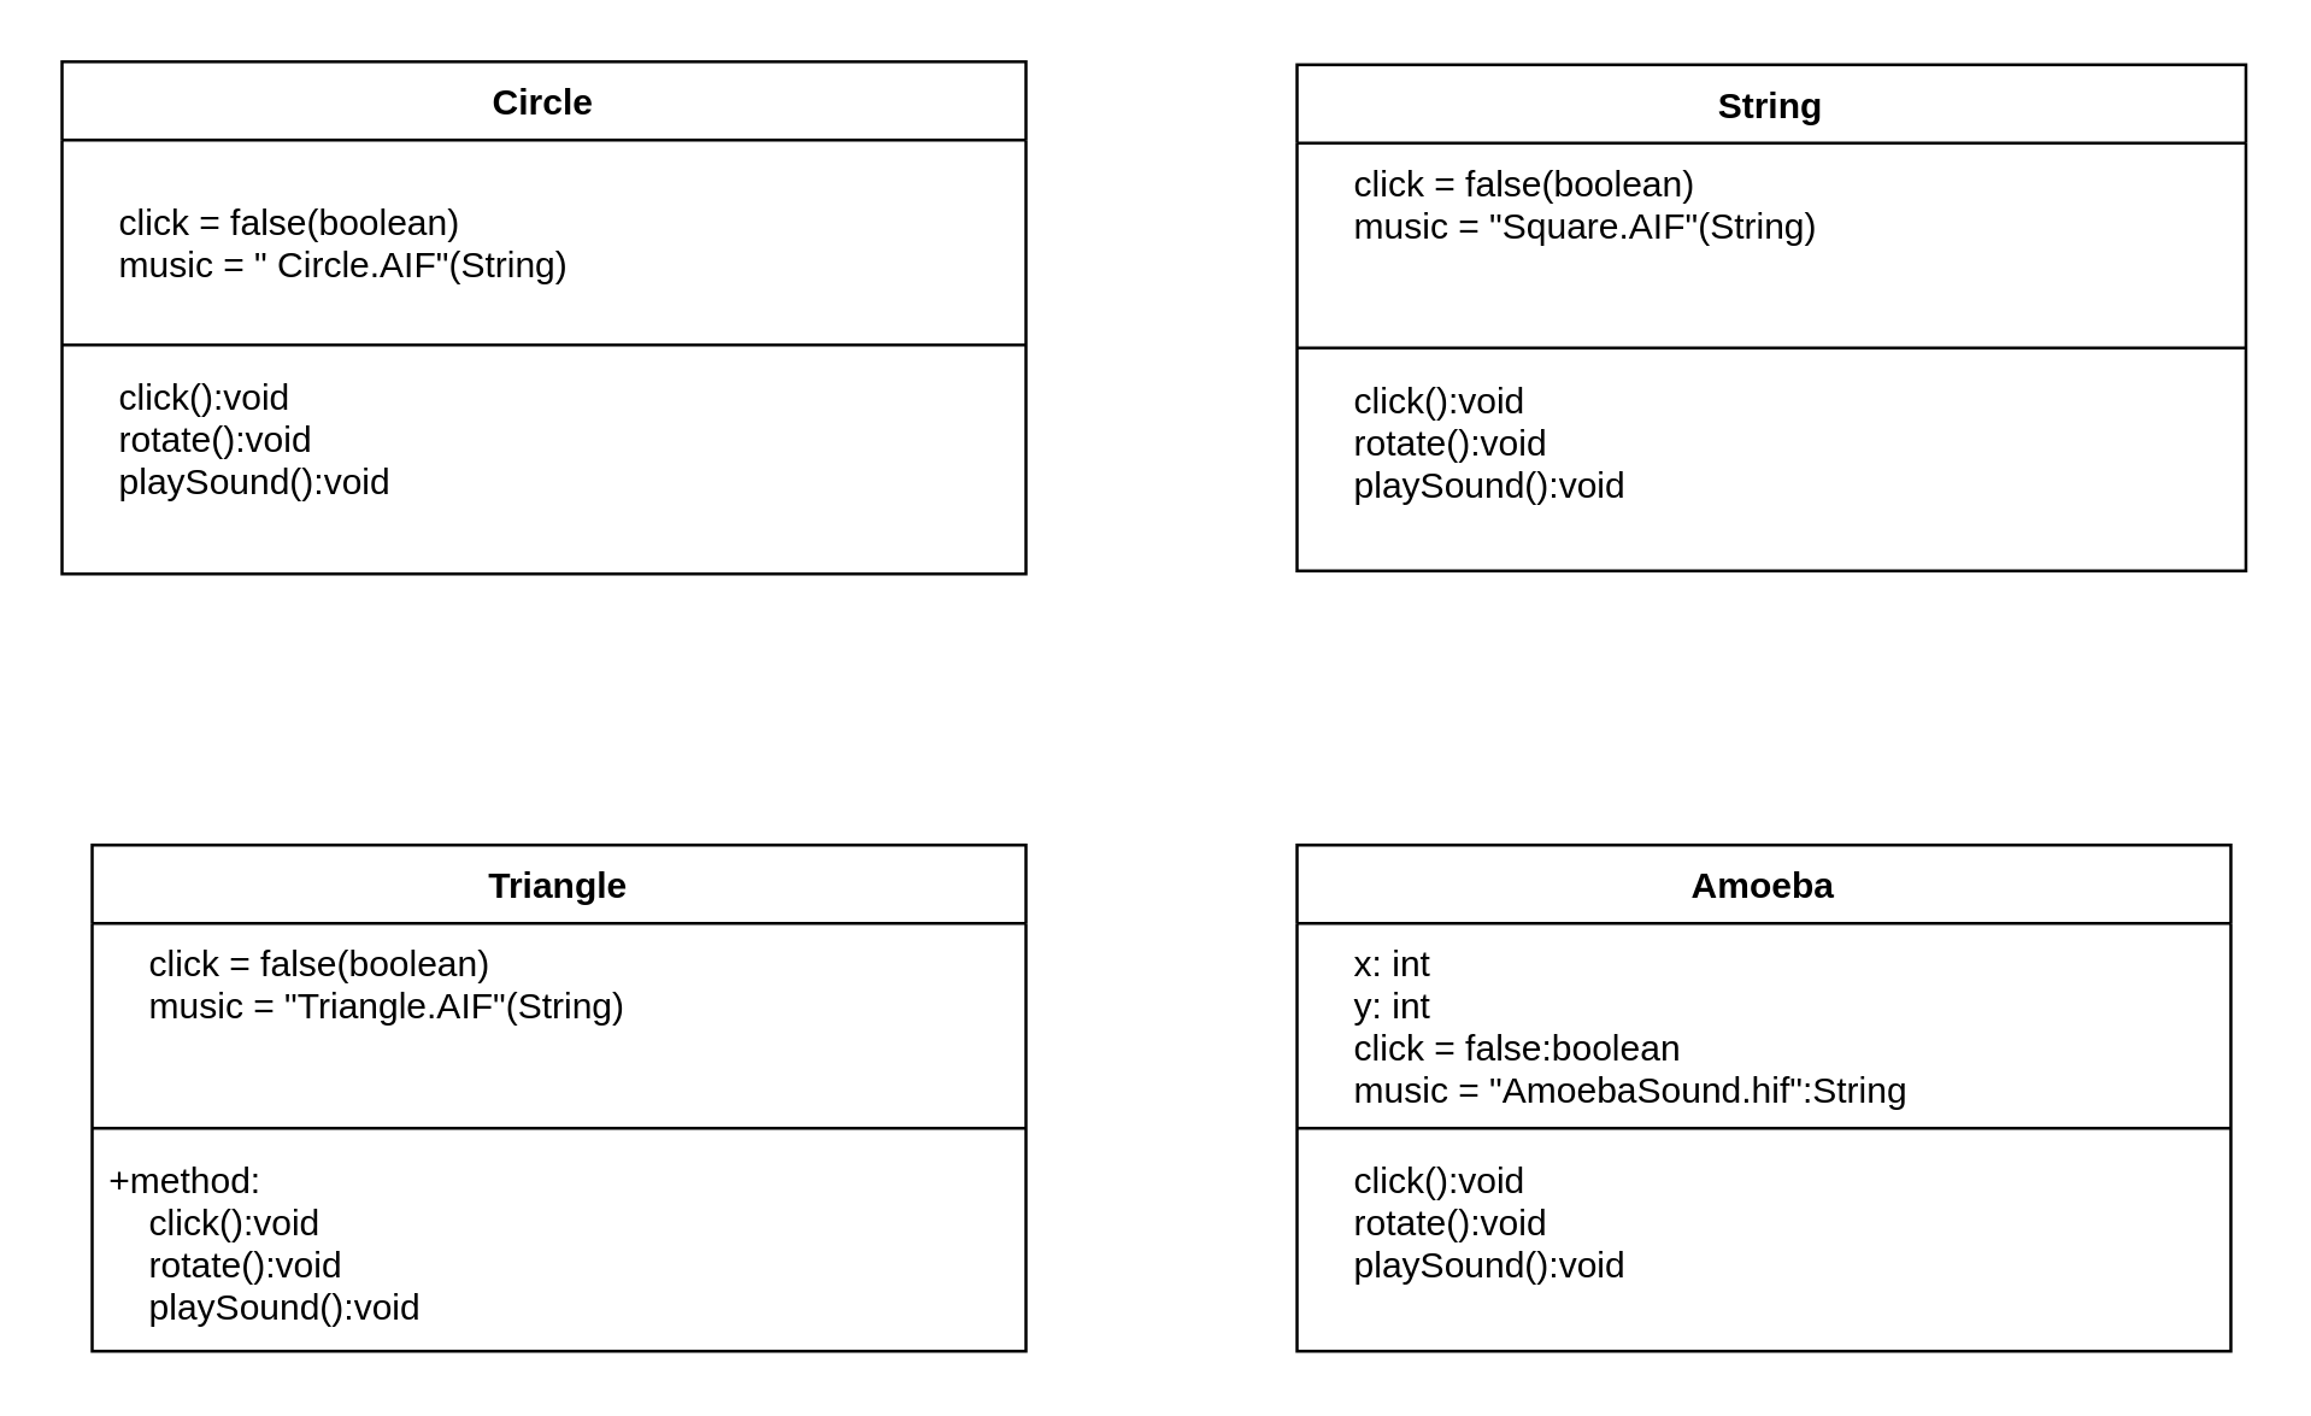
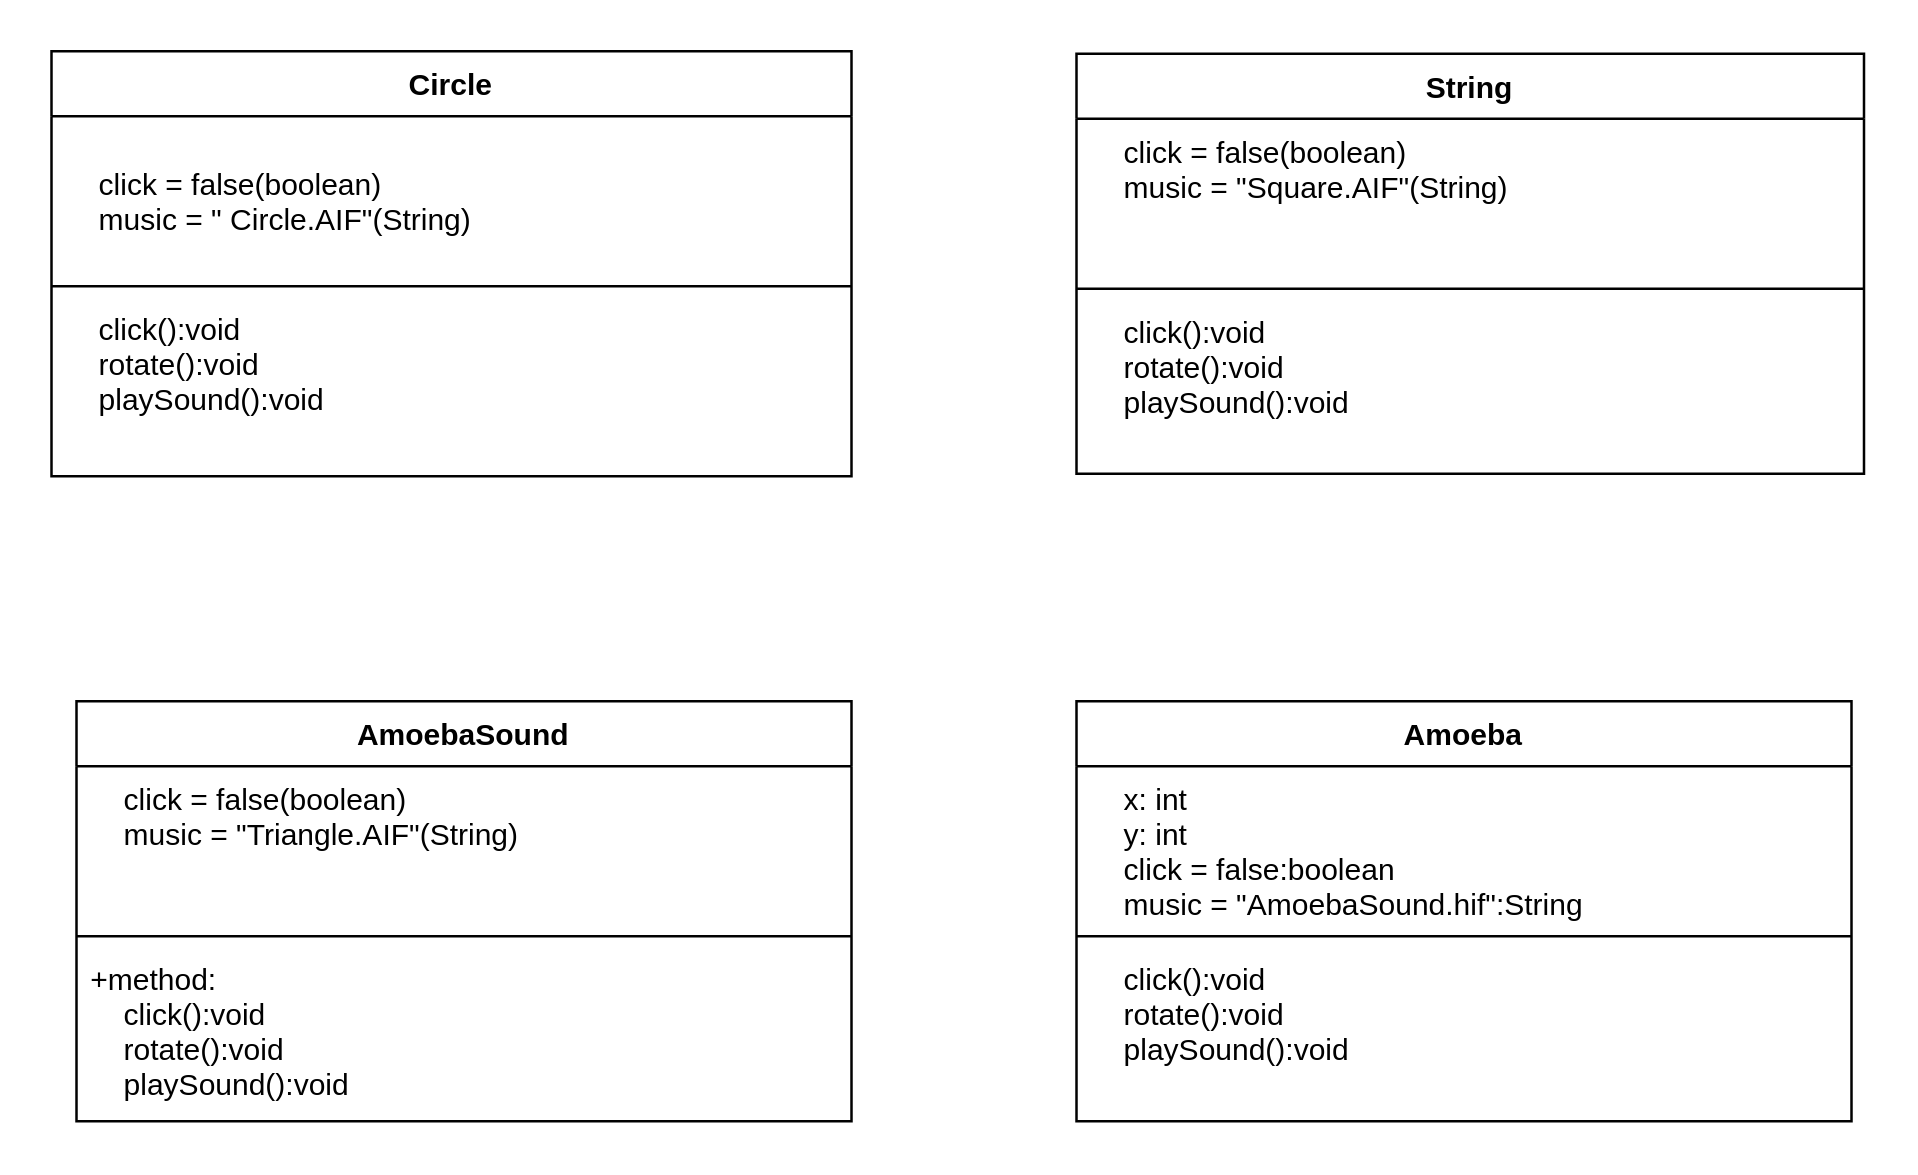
  <mxCell id="0" />
  <mxCell id="1" parent="0" />
  <mxCell id="2" value="Circle&#10;" style="swimlane;fontStyle=1;align=center;verticalAlign=top;childLayout=stackLayout;horizontal=1;startSize=26;horizontalStack=0;resizeParent=1;resizeParentMax=0;resizeLast=0;collapsible=1;marginBottom=0;" parent="1" vertex="1"><mxGeometry x="20" y="20" width="320" height="170" as="geometry" /></mxCell>
  <mxCell id="3" value="&#10;    click = false(boolean)&#10;    music = &quot; Circle.AIF&quot;(String)" style="text;strokeColor=none;fillColor=none;align=left;verticalAlign=top;spacingLeft=4;spacingRight=4;overflow=hidden;rotatable=0;points=[[0,0.5],[1,0.5]];portConstraint=eastwest;" parent="2" vertex="1"><mxGeometry y="26" width="320" height="64" as="geometry" /></mxCell>
  <mxCell id="4" value="" style="line;strokeWidth=1;fillColor=none;align=left;verticalAlign=middle;spacingTop=-1;spacingLeft=3;spacingRight=3;rotatable=0;labelPosition=right;points=[];portConstraint=eastwest;" parent="2" vertex="1"><mxGeometry y="90" width="320" height="8" as="geometry" /></mxCell>
  <mxCell id="5" value="    click():void&#10;    rotate():void&#10;    playSound():void" style="text;strokeColor=none;fillColor=none;align=left;verticalAlign=top;spacingLeft=4;spacingRight=4;overflow=hidden;rotatable=0;points=[[0,0.5],[1,0.5]];portConstraint=eastwest;" parent="2" vertex="1"><mxGeometry y="98" width="320" height="72" as="geometry" /></mxCell>
  <mxCell id="6" value="String" style="swimlane;fontStyle=1;align=center;verticalAlign=top;childLayout=stackLayout;horizontal=1;startSize=26;horizontalStack=0;resizeParent=1;resizeParentMax=0;resizeLast=0;collapsible=1;marginBottom=0;" parent="1" vertex="1"><mxGeometry x="430" y="21" width="315" height="168" as="geometry" /></mxCell>
  <mxCell id="7" value="    click = false(boolean)&#10;    music = &quot;Square.AIF&quot;(String)" style="text;strokeColor=none;fillColor=none;align=left;verticalAlign=top;spacingLeft=4;spacingRight=4;overflow=hidden;rotatable=0;points=[[0,0.5],[1,0.5]];portConstraint=eastwest;" parent="6" vertex="1"><mxGeometry y="26" width="315" height="64" as="geometry" /></mxCell>
  <mxCell id="8" value="" style="line;strokeWidth=1;fillColor=none;align=left;verticalAlign=middle;spacingTop=-1;spacingLeft=3;spacingRight=3;rotatable=0;labelPosition=right;points=[];portConstraint=eastwest;" parent="6" vertex="1"><mxGeometry y="90" width="315" height="8" as="geometry" /></mxCell>
  <mxCell id="9" value="    click():void&#10;    rotate():void&#10;    playSound():void" style="text;strokeColor=none;fillColor=none;align=left;verticalAlign=top;spacingLeft=4;spacingRight=4;overflow=hidden;rotatable=0;points=[[0,0.5],[1,0.5]];portConstraint=eastwest;" parent="6" vertex="1"><mxGeometry y="98" width="315" height="70" as="geometry" /></mxCell>
- <mxCell id="10" value="Triangle" style="swimlane;fontStyle=1;align=center;verticalAlign=top;childLayout=stackLayout;horizontal=1;startSize=26;horizontalStack=0;resizeParent=1;resizeParentMax=0;resizeLast=0;collapsible=1;marginBottom=0;" parent="1" vertex="1"><mxGeometry x="30" y="280" width="310" height="168" as="geometry" /></mxCell>
+ <mxCell id="10" value="AmoebaSound" style="swimlane;fontStyle=1;align=center;verticalAlign=top;childLayout=stackLayout;horizontal=1;startSize=26;horizontalStack=0;resizeParent=1;resizeParentMax=0;resizeLast=0;collapsible=1;marginBottom=0;" parent="1" vertex="1"><mxGeometry x="30" y="280" width="310" height="168" as="geometry" /></mxCell>
  <mxCell id="11" value="    click = false(boolean)&#10;    music = &quot;Triangle.AIF&quot;(String)" style="text;strokeColor=none;fillColor=none;align=left;verticalAlign=top;spacingLeft=4;spacingRight=4;overflow=hidden;rotatable=0;points=[[0,0.5],[1,0.5]];portConstraint=eastwest;" parent="10" vertex="1"><mxGeometry y="26" width="310" height="64" as="geometry" /></mxCell>
  <mxCell id="12" value="" style="line;strokeWidth=1;fillColor=none;align=left;verticalAlign=middle;spacingTop=-1;spacingLeft=3;spacingRight=3;rotatable=0;labelPosition=right;points=[];portConstraint=eastwest;" parent="10" vertex="1"><mxGeometry y="90" width="310" height="8" as="geometry" /></mxCell>
  <mxCell id="13" value="+method:&#10;    click():void&#10;    rotate():void&#10;    playSound():void" style="text;strokeColor=none;fillColor=none;align=left;verticalAlign=top;spacingLeft=4;spacingRight=4;overflow=hidden;rotatable=0;points=[[0,0.5],[1,0.5]];portConstraint=eastwest;" parent="10" vertex="1"><mxGeometry y="98" width="310" height="70" as="geometry" /></mxCell>
  <mxCell id="14" value="Amoeba" style="swimlane;fontStyle=1;align=center;verticalAlign=top;childLayout=stackLayout;horizontal=1;startSize=26;horizontalStack=0;resizeParent=1;resizeParentMax=0;resizeLast=0;collapsible=1;marginBottom=0;" vertex="1" parent="1"><mxGeometry x="430" y="280" width="310" height="168" as="geometry" /></mxCell>
  <mxCell id="15" value="    x: int &#10;    y: int&#10;    click = false:boolean&#10;    music = &quot;AmoebaSound.hif&quot;:String&#10;    " style="text;strokeColor=none;fillColor=none;align=left;verticalAlign=top;spacingLeft=4;spacingRight=4;overflow=hidden;rotatable=0;points=[[0,0.5],[1,0.5]];portConstraint=eastwest;" vertex="1" parent="14"><mxGeometry y="26" width="310" height="64" as="geometry" /></mxCell>
  <mxCell id="16" value="" style="line;strokeWidth=1;fillColor=none;align=left;verticalAlign=middle;spacingTop=-1;spacingLeft=3;spacingRight=3;rotatable=0;labelPosition=right;points=[];portConstraint=eastwest;" vertex="1" parent="14"><mxGeometry y="90" width="310" height="8" as="geometry" /></mxCell>
  <mxCell id="17" value="    click():void&#10;    rotate():void&#10;    playSound():void" style="text;strokeColor=none;fillColor=none;align=left;verticalAlign=top;spacingLeft=4;spacingRight=4;overflow=hidden;rotatable=0;points=[[0,0.5],[1,0.5]];portConstraint=eastwest;" vertex="1" parent="14"><mxGeometry y="98" width="310" height="70" as="geometry" /></mxCell>
